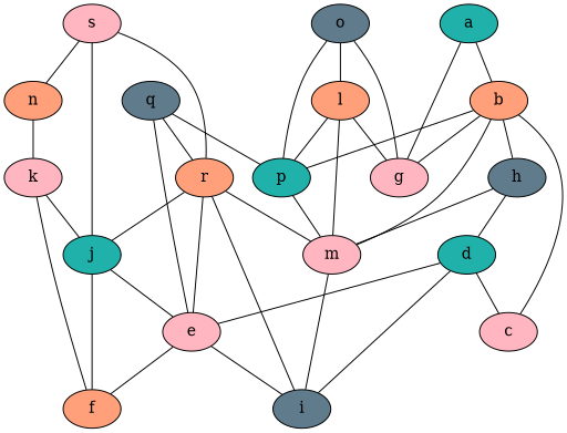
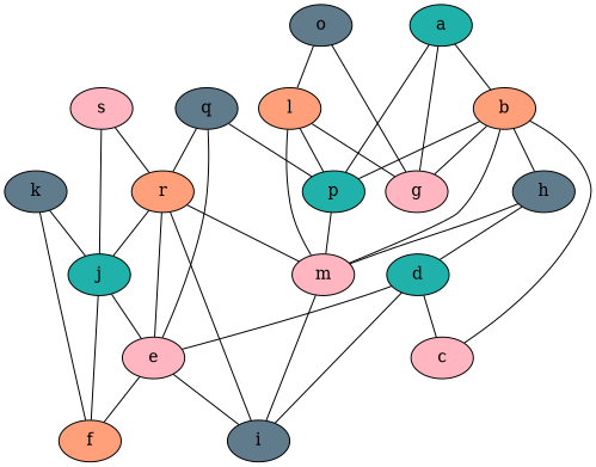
  graph {
    node [fillcolor=lightpink style=filled]
    q [fillcolor=lightskyblue4]
    p [fillcolor=lightseagreen]
    r [fillcolor=lightsalmon]
    e
    m
    j [fillcolor=lightseagreen]
    i [fillcolor=lightskyblue4]
    s
-   n [fillcolor=lightsalmon]
-   k
+   k [fillcolor=lightskyblue4]
    f [fillcolor=lightsalmon]
    o [fillcolor=lightskyblue4]
    l [fillcolor=lightsalmon]
    g
    a [fillcolor=lightseagreen]
    b [fillcolor=lightsalmon]
    h [fillcolor=lightskyblue4]
    c
    d [fillcolor=lightseagreen]
    q -- p
    q -- r
    q -- e
    p -- m
    r -- e
    r -- m
    r -- j
    r -- i
    e -- i
    e -- f
    m -- i
    j -- e
    j -- f
    s -- r
    s -- j
-   s -- n
-   n -- k
    k -- j
    k -- f
-   o -- p
+   a -- p
    o -- l
    o -- g
    l -- p
    l -- m
    l -- g
    a -- g
    a -- b
    b -- p
    b -- m
    b -- g
    b -- h
    b -- c
    h -- m
    h -- d
    d -- e
    d -- i
    d -- c
  }
